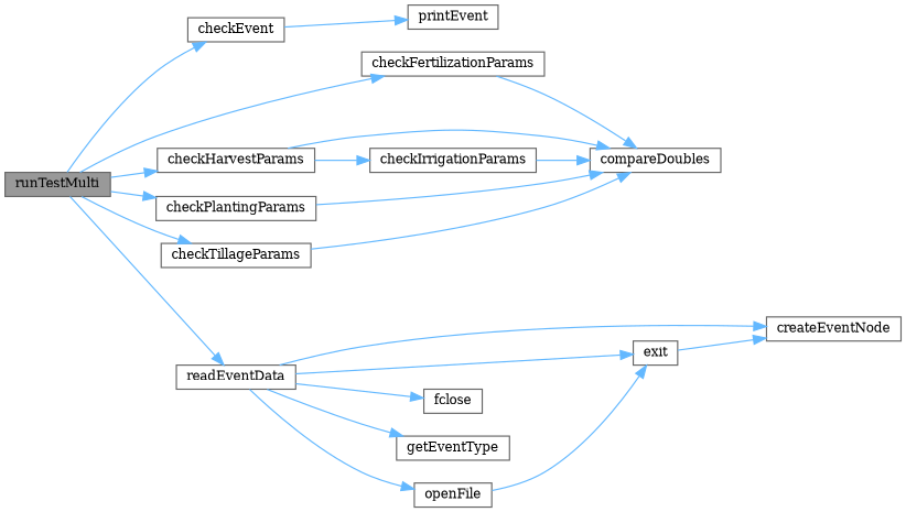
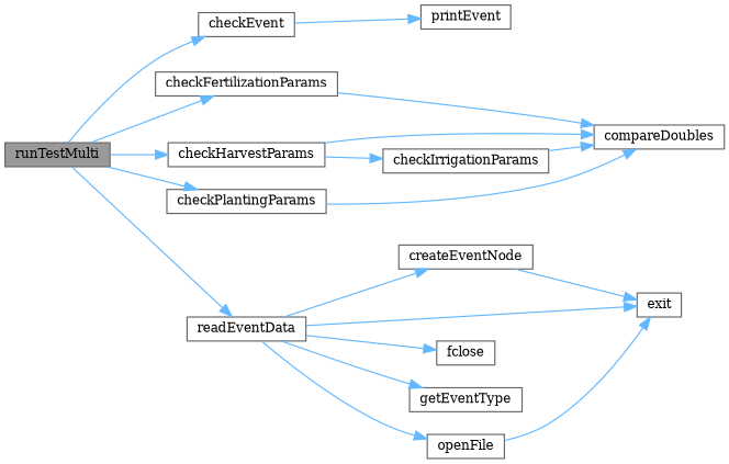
  digraph {
    fontname="DejaVu Serif"
    rankdir=LR
    node [color=grey40 fillcolor=white fontname="DejaVu Serif" fontsize=10 shape=box style=filled]
    edge [color=steelblue1 fontname="DejaVu Serif" fontsize=10 labelfontname=Helvetica labelfontsize=10 style=solid]
    n1 [color=gray40 fillcolor=grey60 fontcolor=black height=0.2 label=runTestMulti width=0.4]
    n2 [height=0.2 label=checkEvent width=0.4]
    n3 [height=0.2 label=checkFertilizationParams width=0.4]
    n4 [height=0.2 label=checkHarvestParams width=0.4]
    n5 [height=0.2 label=checkPlantingParams width=0.4]
-   n6 [height=0.2 label=checkTillageParams width=0.4]
    n7 [height=0.2 label=readEventData width=0.4]
    n8 [height=0.2 label=printEvent width=0.4]
    n9 [height=0.2 label=compareDoubles width=0.4]
    n10 [height=0.2 label=checkIrrigationParams width=0.4]
    n11 [height=0.2 label=createEventNode width=0.4]
    n12 [height=0.2 label=exit width=0.4]
    n13 [height=0.2 label=fclose width=0.4]
    n14 [height=0.2 label=getEventType width=0.4]
    n15 [height=0.2 label=openFile width=0.4]
    n1 -> n2
    n1 -> n3
    n1 -> n4
    n1 -> n5
-   n1 -> n6
    n1 -> n7
    n2 -> n8
    n3 -> n9
    n4 -> n9
    n4 -> n10
    n5 -> n9
-   n6 -> n9
    n7 -> n11
    n7 -> n12
    n7 -> n13
    n7 -> n14
    n7 -> n15
    n10 -> n9
-   n12 -> n11
+   n11 -> n12
    n15 -> n12
  }
